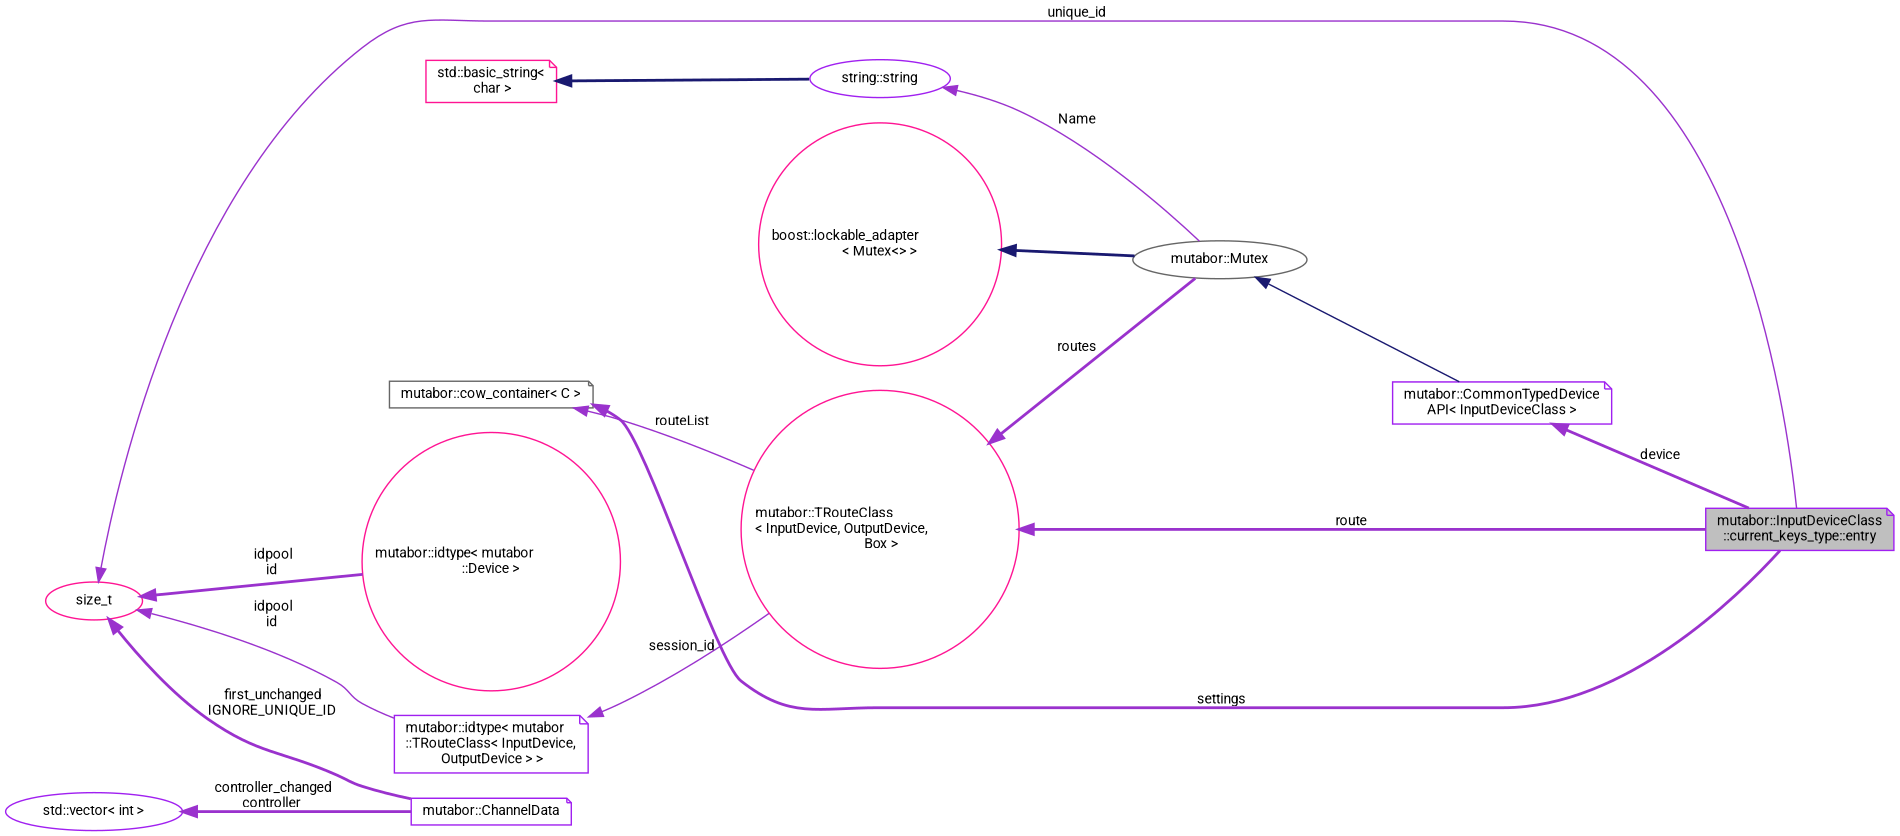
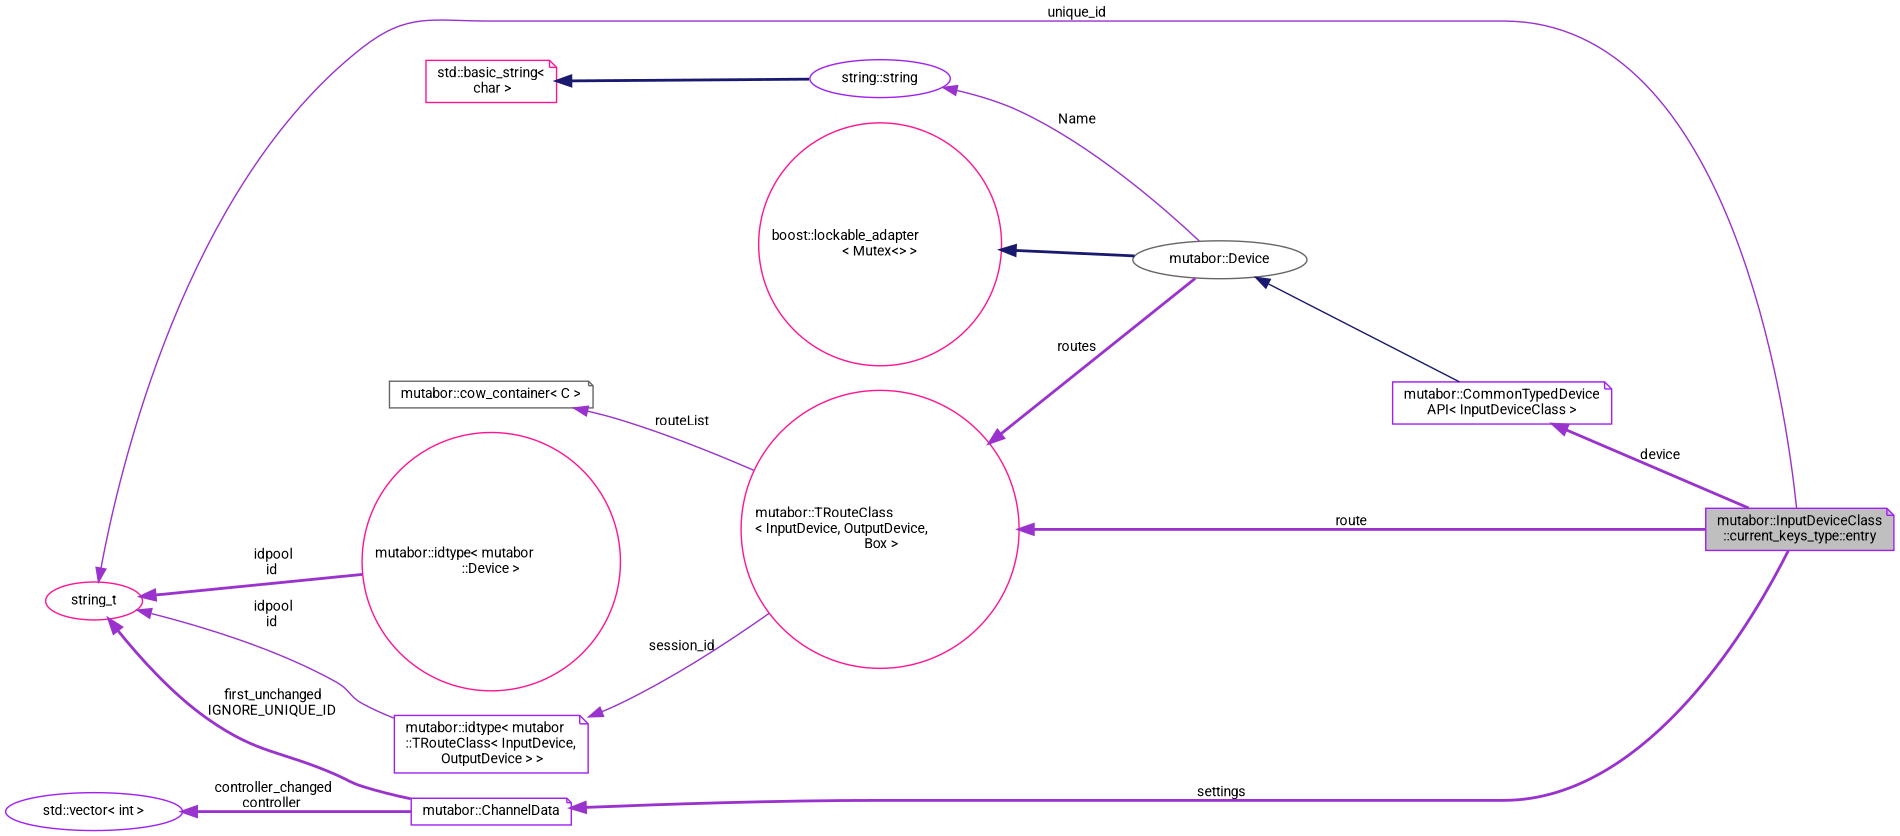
  digraph {
    fontname=Roboto
    rankdir=LR
    node [color=purple fillcolor=white fontname=Roboto fontsize=10 shape=note style=filled]
    edge [color=darkorchid3 dir=back fontname=Roboto fontsize=10 labelfontname=Sans labelfontsize=10 style=bold]
    n1 [fillcolor=grey75 fontcolor=black height=0.2 label="mutabor::InputDeviceClass\l::current_keys_type::entry" width=0.4]
    n2 [color=deeppink height=0.2 label="mutabor::TRouteClass\l\< InputDevice, OutputDevice,\l Box \>" shape=circle width=0.4]
-   n3 [color=gray40 height=0.2 label="mutabor::Mutex" shape=ellipse width=0.4]
+   n3 [color=gray40 height=0.2 label="mutabor::Device" shape=ellipse width=0.4]
    n4 [height=0.2 label="mutabor::CommonTypedDevice\lAPI\< InputDeviceClass \>" width=0.4]
    n5 [color=gray40 height=0.2 label="mutabor::cow_container\< C \>" width=0.4]
    n6 [height=0.2 label="mutabor::idtype\< mutabor\l::TRouteClass\< InputDevice,\l OutputDevice \> \>" width=0.4]
-   n7 [color=deeppink height=0.2 label=size_t shape=ellipse width=0.4]
+   n7 [color=deeppink height=0.2 label=string_t shape=ellipse width=0.4]
    n8 [height=0.2 label="mutabor::ChannelData" width=0.4]
    n9 [color=deeppink height=0.2 label="mutabor::idtype\< mutabor\l::Device \>" shape=circle width=0.4]
    n10 [height=0.2 label="std::vector\< int \>" shape=ellipse width=0.4]
    n11 [color=deeppink height=0.2 label="boost::lockable_adapter\l\< Mutex\<\> \>" shape=circle width=0.4]
    n12 [height=0.2 label="string::string" shape=ellipse width=0.4]
    n13 [color=deeppink height=0.2 label="std::basic_string\<\l char \>" width=0.4]
    n2 -> n1 [label=" route"]
    n2 -> n3 [label=" routes"]
    n3 -> n4 [color=midnightblue style=solid]
    n4 -> n1 [label=" device"]
    n5 -> n2 [label=" routeList" style=solid]
    n6 -> n2 [label=" session_id" style=solid]
    n7 -> n1 [label=" unique_id" style=solid]
    n7 -> n6 [label=" idpool\nid" style=solid]
    n7 -> n8 [label=" first_unchanged\nIGNORE_UNIQUE_ID"]
    n7 -> n9 [label=" idpool\nid"]
-   n5 -> n1 [label=" settings"]
+   n8 -> n1 [label=" settings"]
    n10 -> n8 [label=" controller_changed\ncontroller"]
    n11 -> n3 [color=midnightblue]
    n12 -> n3 [label=" Name" style=solid]
    n13 -> n12 [color=midnightblue]
  }
